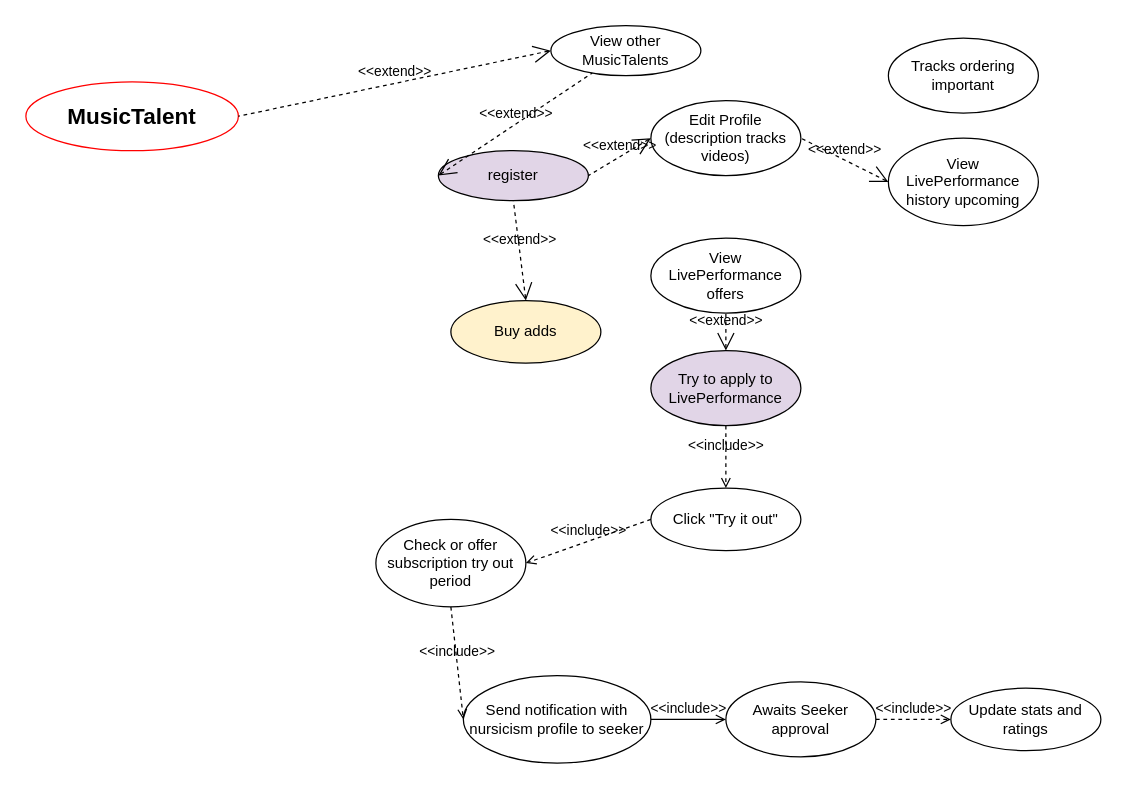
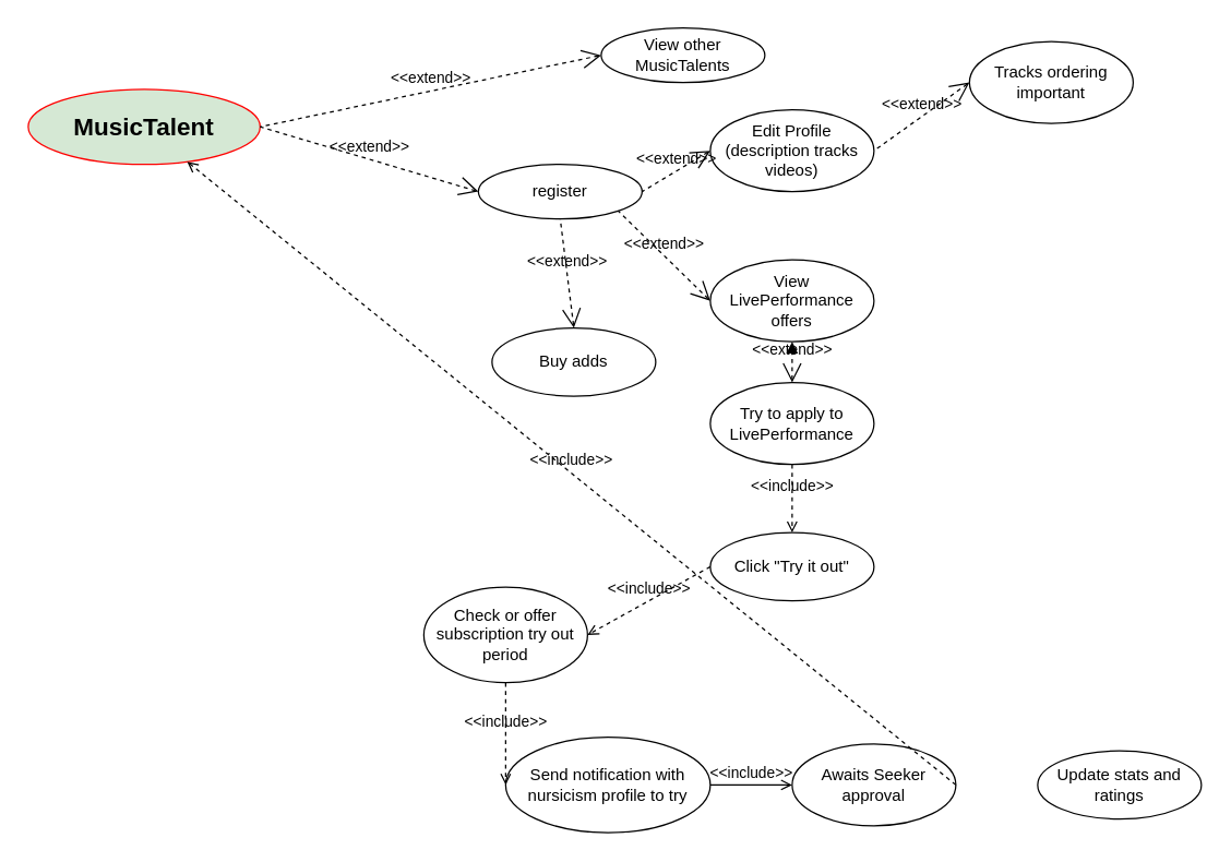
  <mxCell id="0" />
  <mxCell id="1" parent="0" />
- <mxCell id="2" value="&lt;b&gt;&lt;font style=&quot;font-size: 18px&quot;&gt;MusicTalent&lt;/font&gt;&lt;/b&gt;" style="ellipse;whiteSpace=wrap;html=1;strokeColor=#FF0000;" vertex="1" parent="1"><mxGeometry x="20" y="65" width="170" height="55" as="geometry" /></mxCell>
+ <mxCell id="2" value="&lt;b&gt;&lt;font style=&quot;font-size: 18px&quot;&gt;MusicTalent&lt;/font&gt;&lt;/b&gt;" style="ellipse;whiteSpace=wrap;html=1;strokeColor=#FF0000;fillColor=#d5e8d4;" vertex="1" parent="1"><mxGeometry x="20" y="65" width="170" height="55" as="geometry" /></mxCell>
  <mxCell id="3" value="&amp;lt;&amp;lt;extend&amp;gt;&amp;gt;" style="edgeStyle=none;html=1;startArrow=open;endArrow=none;startSize=12;verticalAlign=bottom;dashed=1;labelBackgroundColor=none;entryX=1;entryY=0.5;entryDx=0;entryDy=0;exitX=0;exitY=0.5;exitDx=0;exitDy=0;" edge="1" parent="1" source="4" target="2"><mxGeometry width="160" relative="1" as="geometry"><mxPoint x="290" y="80" as="sourcePoint" /><mxPoint x="610" y="160" as="targetPoint" /></mxGeometry></mxCell>
  <mxCell id="4" value="View other MusicTalents" style="ellipse;whiteSpace=wrap;html=1;" vertex="1" parent="1"><mxGeometry x="440" y="20" width="120" height="40" as="geometry" /></mxCell>
- <mxCell id="5" value="register" style="ellipse;whiteSpace=wrap;html=1;fillColor=#e1d5e7;" vertex="1" parent="1"><mxGeometry x="350" y="120" width="120" height="40" as="geometry" /></mxCell>
- <mxCell id="6" value="&amp;lt;&amp;lt;extend&amp;gt;&amp;gt;" style="edgeStyle=none;html=1;startArrow=open;endArrow=none;startSize=12;verticalAlign=bottom;dashed=1;labelBackgroundColor=none;exitX=0;exitY=0.5;exitDx=0;exitDy=0;" edge="1" parent="1" source="5" target="4"><mxGeometry width="160" relative="1" as="geometry"><mxPoint x="450" y="160" as="sourcePoint" /><mxPoint x="610" y="160" as="targetPoint" /></mxGeometry></mxCell>
- <mxCell id="7" value="Buy adds" style="ellipse;whiteSpace=wrap;html=1;fillColor=#fff2cc;" vertex="1" parent="1"><mxGeometry x="360" y="240" width="120" height="50" as="geometry" /></mxCell>
+ <mxCell id="5" value="register" style="ellipse;whiteSpace=wrap;html=1;" vertex="1" parent="1"><mxGeometry x="350" y="120" width="120" height="40" as="geometry" /></mxCell>
+ <mxCell id="6" value="&amp;lt;&amp;lt;extend&amp;gt;&amp;gt;" style="edgeStyle=none;html=1;startArrow=open;endArrow=none;startSize=12;verticalAlign=bottom;dashed=1;labelBackgroundColor=none;entryX=1;entryY=0.5;entryDx=0;entryDy=0;exitX=0;exitY=0.5;exitDx=0;exitDy=0;" edge="1" parent="1" source="5" target="2"><mxGeometry width="160" relative="1" as="geometry"><mxPoint x="450" y="160" as="sourcePoint" /><mxPoint x="610" y="160" as="targetPoint" /></mxGeometry></mxCell>
+ <mxCell id="7" value="Buy adds" style="ellipse;whiteSpace=wrap;html=1;" vertex="1" parent="1"><mxGeometry x="360" y="240" width="120" height="50" as="geometry" /></mxCell>
  <mxCell id="8" value="&amp;lt;&amp;lt;extend&amp;gt;&amp;gt;" style="edgeStyle=none;html=1;startArrow=open;endArrow=none;startSize=12;verticalAlign=bottom;dashed=1;labelBackgroundColor=none;entryX=0.5;entryY=1;entryDx=0;entryDy=0;exitX=0.5;exitY=0;exitDx=0;exitDy=0;" edge="1" parent="1" source="7" target="5"><mxGeometry width="160" relative="1" as="geometry"><mxPoint x="450" y="160" as="sourcePoint" /><mxPoint x="610" y="160" as="targetPoint" /></mxGeometry></mxCell>
  <mxCell id="9" value="View LivePerformance offers" style="ellipse;whiteSpace=wrap;html=1;" vertex="1" parent="1"><mxGeometry x="520" y="190" width="120" height="60" as="geometry" /></mxCell>
- <mxCell id="11" value="Try to apply to LivePerformance" style="ellipse;whiteSpace=wrap;html=1;fillColor=#e1d5e7;" vertex="1" parent="1"><mxGeometry x="520" y="280" width="120" height="60" as="geometry" /></mxCell>
+ <mxCell id="10" value="&amp;lt;&amp;lt;extend&amp;gt;&amp;gt;" style="edgeStyle=none;html=1;startArrow=open;endArrow=none;startSize=12;verticalAlign=bottom;dashed=1;labelBackgroundColor=none;entryX=1;entryY=1;entryDx=0;entryDy=0;exitX=0;exitY=0.5;exitDx=0;exitDy=0;" edge="1" parent="1" source="9" target="5"><mxGeometry width="160" relative="1" as="geometry"><mxPoint x="450" y="150" as="sourcePoint" /><mxPoint x="610" y="150" as="targetPoint" /></mxGeometry></mxCell>
+ <mxCell id="11" value="Try to apply to LivePerformance" style="ellipse;whiteSpace=wrap;html=1;" vertex="1" parent="1"><mxGeometry x="520" y="280" width="120" height="60" as="geometry" /></mxCell>
  <mxCell id="12" value="Edit Profile (description tracks videos)" style="ellipse;whiteSpace=wrap;html=1;" vertex="1" parent="1"><mxGeometry x="520" y="80" width="120" height="60" as="geometry" /></mxCell>
  <mxCell id="13" value="&amp;lt;&amp;lt;extend&amp;gt;&amp;gt;" style="edgeStyle=none;html=1;startArrow=open;endArrow=none;startSize=12;verticalAlign=bottom;dashed=1;labelBackgroundColor=none;entryX=1;entryY=0.5;entryDx=0;entryDy=0;exitX=0;exitY=0.5;exitDx=0;exitDy=0;" edge="1" parent="1" source="12" target="5"><mxGeometry width="160" relative="1" as="geometry"><mxPoint x="450" y="130" as="sourcePoint" /><mxPoint x="610" y="130" as="targetPoint" /></mxGeometry></mxCell>
  <mxCell id="14" value="Tracks ordering important" style="ellipse;whiteSpace=wrap;html=1;" vertex="1" parent="1"><mxGeometry x="710" y="30" width="120" height="60" as="geometry" /></mxCell>
- <mxCell id="16" value="View LivePerformance history upcoming" style="ellipse;whiteSpace=wrap;html=1;" vertex="1" parent="1"><mxGeometry x="710" y="110" width="120" height="70" as="geometry" /></mxCell>
- <mxCell id="17" value="&amp;lt;&amp;lt;extend&amp;gt;&amp;gt;" style="edgeStyle=none;html=1;startArrow=open;endArrow=none;startSize=12;verticalAlign=bottom;dashed=1;labelBackgroundColor=none;entryX=1;entryY=0.5;entryDx=0;entryDy=0;exitX=0;exitY=0.5;exitDx=0;exitDy=0;" edge="1" parent="1" source="16" target="12"><mxGeometry width="160" relative="1" as="geometry"><mxPoint x="450" y="120" as="sourcePoint" /><mxPoint x="610" y="110" as="targetPoint" /></mxGeometry></mxCell>
+ <mxCell id="15" value="&amp;lt;&amp;lt;extend&amp;gt;&amp;gt;" style="edgeStyle=none;html=1;startArrow=open;endArrow=none;startSize=12;verticalAlign=bottom;dashed=1;labelBackgroundColor=none;entryX=1;entryY=0.5;entryDx=0;entryDy=0;exitX=0;exitY=0.5;exitDx=0;exitDy=0;" edge="1" parent="1" source="14" target="12"><mxGeometry width="160" relative="1" as="geometry"><mxPoint x="450" y="130" as="sourcePoint" /><mxPoint x="610" y="130" as="targetPoint" /></mxGeometry></mxCell>
  <mxCell id="18" value="Click &quot;Try it out&quot;" style="ellipse;whiteSpace=wrap;html=1;" vertex="1" parent="1"><mxGeometry x="520" y="390" width="120" height="50" as="geometry" /></mxCell>
  <mxCell id="19" value="&amp;lt;&amp;lt;include&amp;gt;&amp;gt;" style="edgeStyle=none;html=1;endArrow=open;verticalAlign=bottom;dashed=1;labelBackgroundColor=none;entryX=0.5;entryY=0;entryDx=0;entryDy=0;exitX=0.5;exitY=1;exitDx=0;exitDy=0;" edge="1" parent="1" source="11" target="18"><mxGeometry width="160" relative="1" as="geometry"><mxPoint x="450" y="370" as="sourcePoint" /><mxPoint x="610" y="370" as="targetPoint" /></mxGeometry></mxCell>
- <mxCell id="20" value="Check or offer subscription try out period" style="ellipse;whiteSpace=wrap;html=1;" vertex="1" parent="1"><mxGeometry x="300" y="415" width="120" height="70" as="geometry" /></mxCell>
+ <mxCell id="20" value="Check or offer subscription try out period" style="ellipse;whiteSpace=wrap;html=1;" vertex="1" parent="1"><mxGeometry x="310" y="430" width="120" height="70" as="geometry" /></mxCell>
  <mxCell id="21" value="&amp;lt;&amp;lt;include&amp;gt;&amp;gt;" style="edgeStyle=none;html=1;endArrow=open;verticalAlign=bottom;dashed=1;labelBackgroundColor=none;exitX=0;exitY=0.5;exitDx=0;exitDy=0;entryX=1;entryY=0.5;entryDx=0;entryDy=0;" edge="1" parent="1" source="18" target="20"><mxGeometry width="160" relative="1" as="geometry"><mxPoint x="450" y="360" as="sourcePoint" /><mxPoint x="610" y="360" as="targetPoint" /></mxGeometry></mxCell>
- <mxCell id="22" value="Send notification with nursicism profile to seeker" style="ellipse;whiteSpace=wrap;html=1;" vertex="1" parent="1"><mxGeometry x="370" y="540" width="150" height="70" as="geometry" /></mxCell>
+ <mxCell id="22" value="Send notification with nursicism profile to try" style="ellipse;whiteSpace=wrap;html=1;" vertex="1" parent="1"><mxGeometry x="370" y="540" width="150" height="70" as="geometry" /></mxCell>
  <mxCell id="23" value="&amp;lt;&amp;lt;include&amp;gt;&amp;gt;" style="edgeStyle=none;html=1;endArrow=open;verticalAlign=bottom;dashed=1;labelBackgroundColor=none;exitX=0.5;exitY=1;exitDx=0;exitDy=0;entryX=0;entryY=0.5;entryDx=0;entryDy=0;" edge="1" parent="1" source="20" target="22"><mxGeometry width="160" relative="1" as="geometry"><mxPoint x="450" y="340" as="sourcePoint" /><mxPoint x="610" y="340" as="targetPoint" /></mxGeometry></mxCell>
  <mxCell id="24" value="Awaits Seeker approval" style="ellipse;whiteSpace=wrap;html=1;" vertex="1" parent="1"><mxGeometry x="580" y="545" width="120" height="60" as="geometry" /></mxCell>
  <mxCell id="25" value="&amp;lt;&amp;lt;include&amp;gt;&amp;gt;" style="edgeStyle=none;html=1;endArrow=open;verticalAlign=bottom;dashed=0;labelBackgroundColor=none;exitX=1;exitY=0.5;exitDx=0;exitDy=0;entryX=0;entryY=0.5;entryDx=0;entryDy=0;" edge="1" parent="1" source="22" target="24"><mxGeometry width="160" relative="1" as="geometry"><mxPoint x="450" y="340" as="sourcePoint" /><mxPoint x="610" y="340" as="targetPoint" /></mxGeometry></mxCell>
  <mxCell id="26" value="Update stats and ratings" style="ellipse;whiteSpace=wrap;html=1;" vertex="1" parent="1"><mxGeometry x="760" y="550" width="120" height="50" as="geometry" /></mxCell>
- <mxCell id="27" value="&amp;lt;&amp;lt;include&amp;gt;&amp;gt;" style="edgeStyle=none;html=1;endArrow=open;verticalAlign=bottom;dashed=1;labelBackgroundColor=none;exitX=1;exitY=0.5;exitDx=0;exitDy=0;entryX=0;entryY=0.5;entryDx=0;entryDy=0;" edge="1" parent="1" source="24" target="26"><mxGeometry width="160" relative="1" as="geometry"><mxPoint x="450" y="330" as="sourcePoint" /><mxPoint x="610" y="330" as="targetPoint" /></mxGeometry></mxCell>
- <mxCell id="28" value="&amp;lt;&amp;lt;extend&amp;gt;&amp;gt;" style="edgeStyle=none;html=1;startArrow=open;endArrow=none;startSize=12;verticalAlign=bottom;dashed=1;labelBackgroundColor=none;entryX=0.5;entryY=1;entryDx=0;entryDy=0;exitX=0.5;exitY=0;exitDx=0;exitDy=0;" edge="1" parent="1" source="11" target="9"><mxGeometry width="160" relative="1" as="geometry"><mxPoint x="450" y="310" as="sourcePoint" /><mxPoint x="610" y="310" as="targetPoint" /></mxGeometry></mxCell>
+ <mxCell id="27" value="&amp;lt;&amp;lt;include&amp;gt;&amp;gt;" style="edgeStyle=none;html=1;endArrow=open;verticalAlign=bottom;dashed=1;labelBackgroundColor=none;exitX=1;exitY=0.5;exitDx=0;exitDy=0;" edge="1" parent="1" source="24" target="2"><mxGeometry width="160" relative="1" as="geometry"><mxPoint x="450" y="330" as="sourcePoint" /><mxPoint x="610" y="330" as="targetPoint" /></mxGeometry></mxCell>
+ <mxCell id="28" value="&amp;lt;&amp;lt;extend&amp;gt;&amp;gt;" style="edgeStyle=none;html=1;startArrow=open;endArrow=block;startSize=12;verticalAlign=bottom;dashed=1;labelBackgroundColor=none;entryX=0.5;entryY=1;entryDx=0;entryDy=0;exitX=0.5;exitY=0;exitDx=0;exitDy=0;" edge="1" parent="1" source="11" target="9"><mxGeometry width="160" relative="1" as="geometry"><mxPoint x="450" y="310" as="sourcePoint" /><mxPoint x="610" y="310" as="targetPoint" /></mxGeometry></mxCell>
